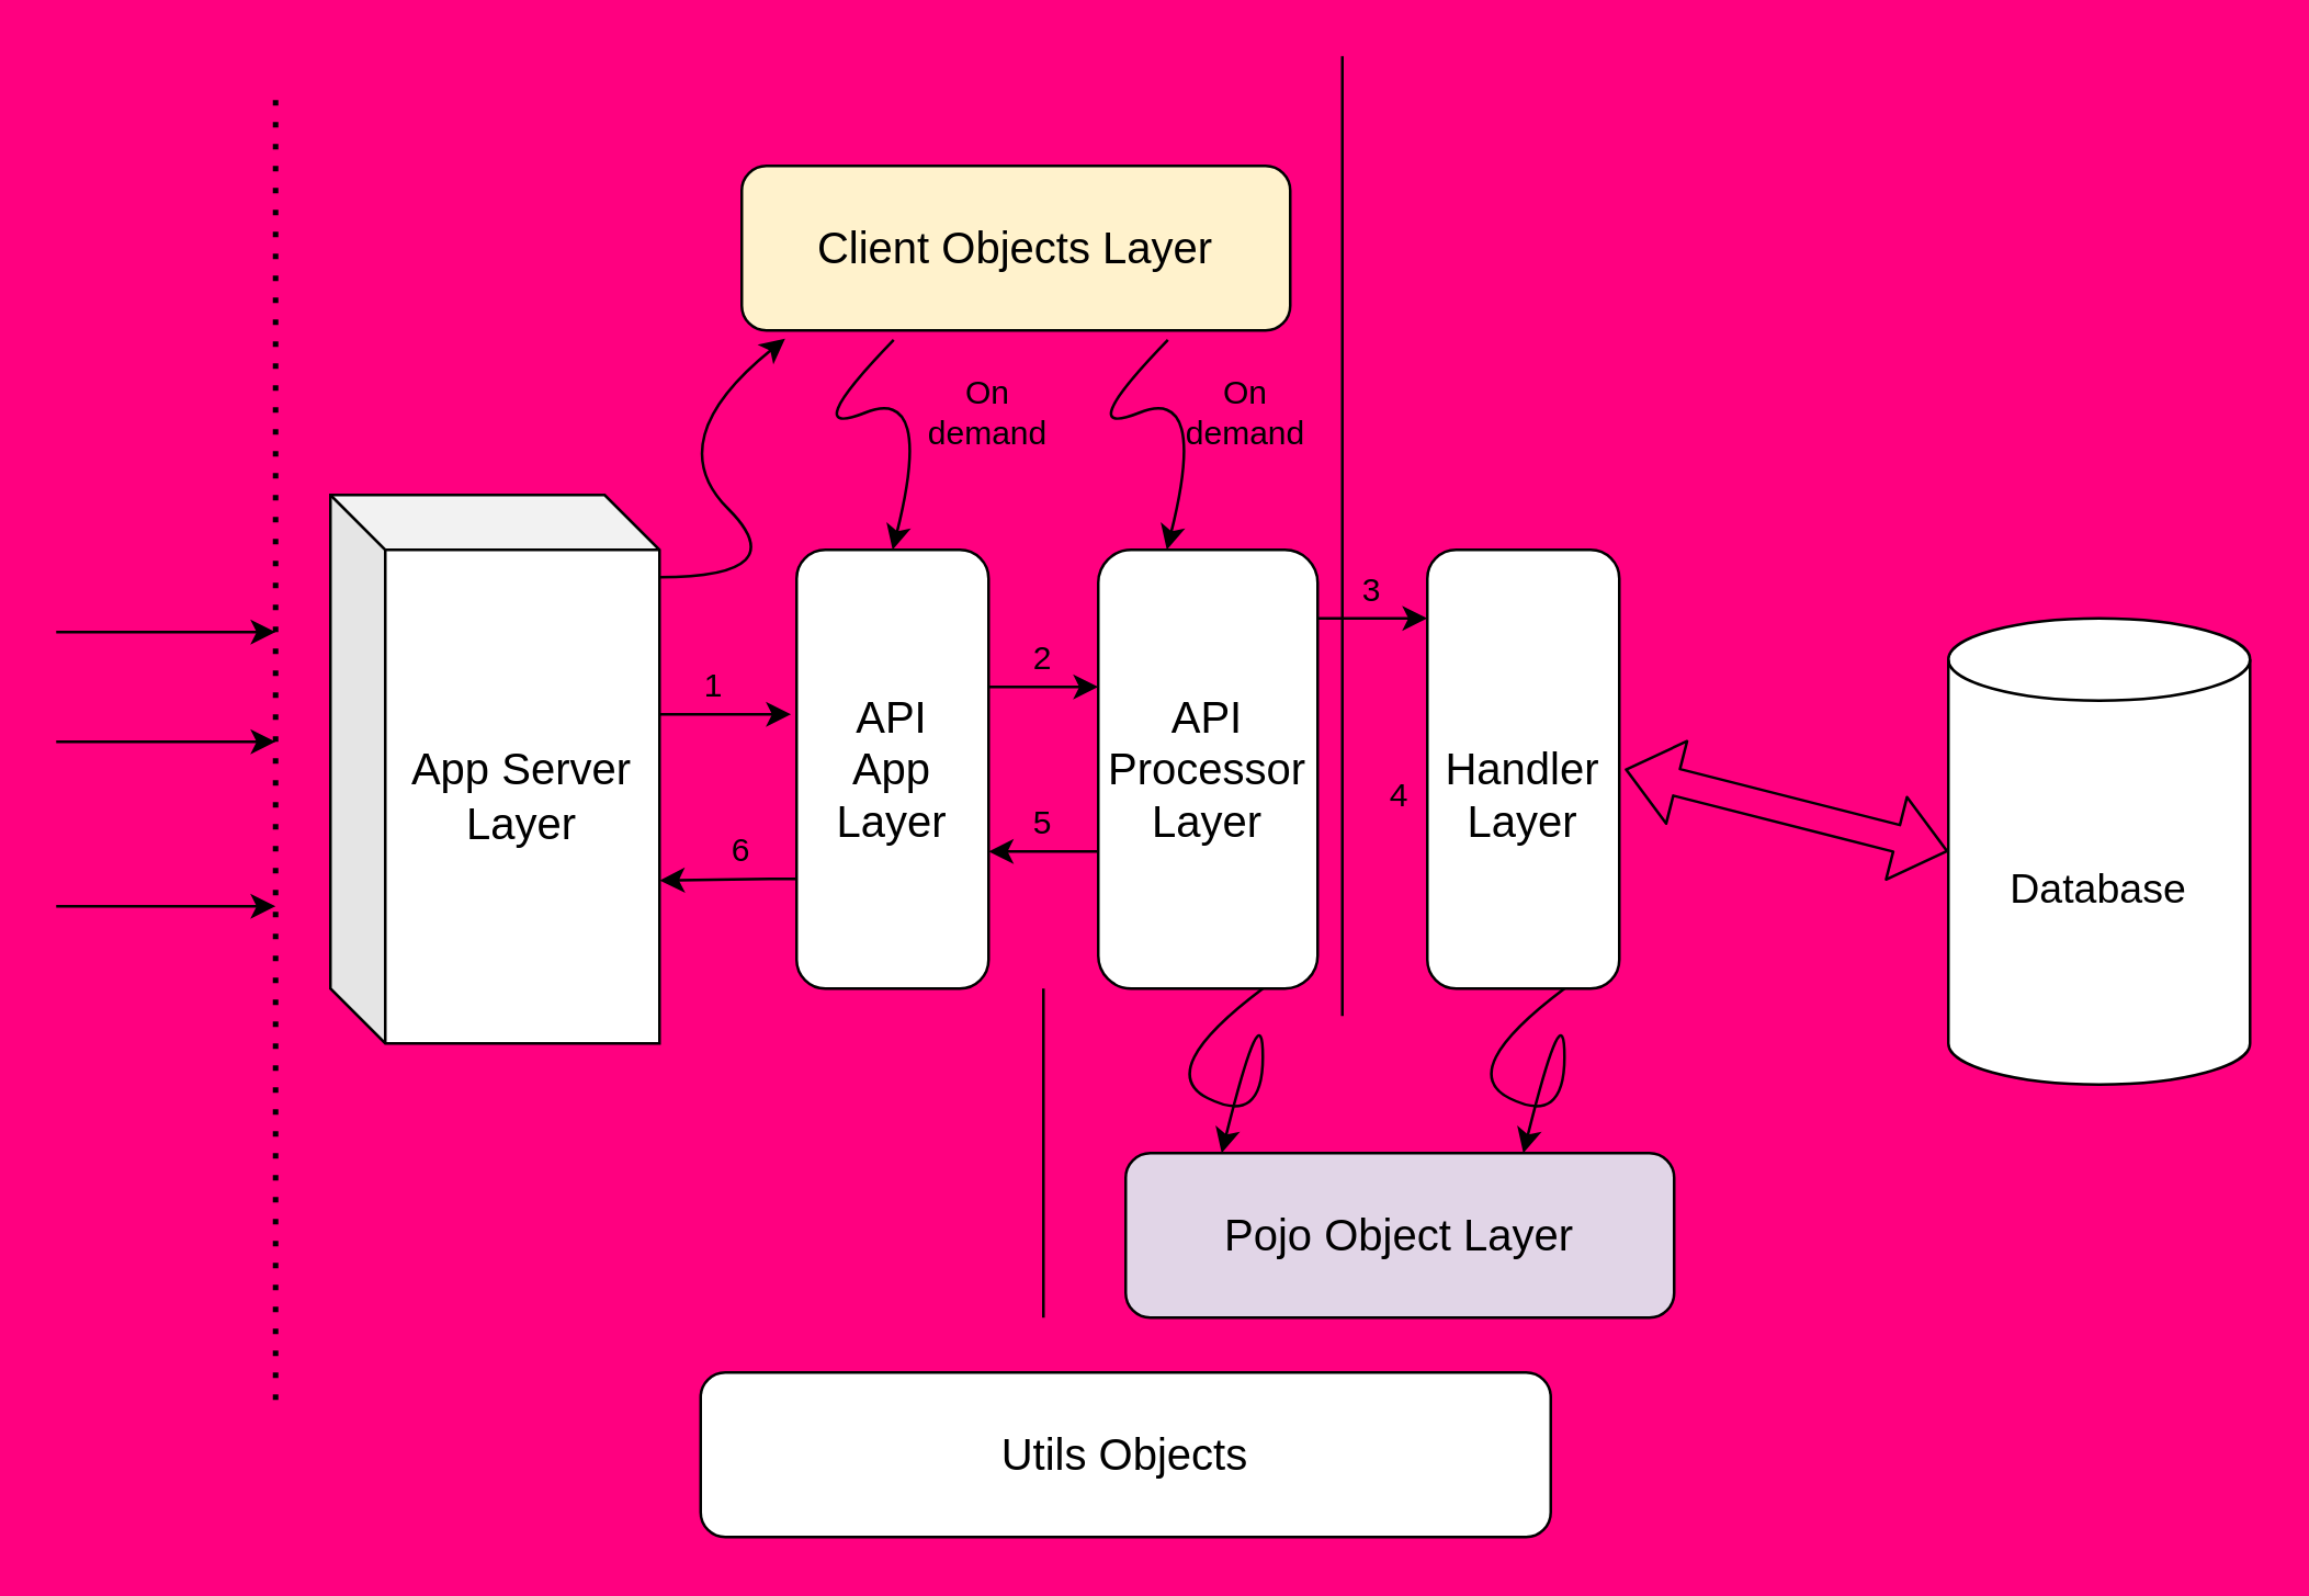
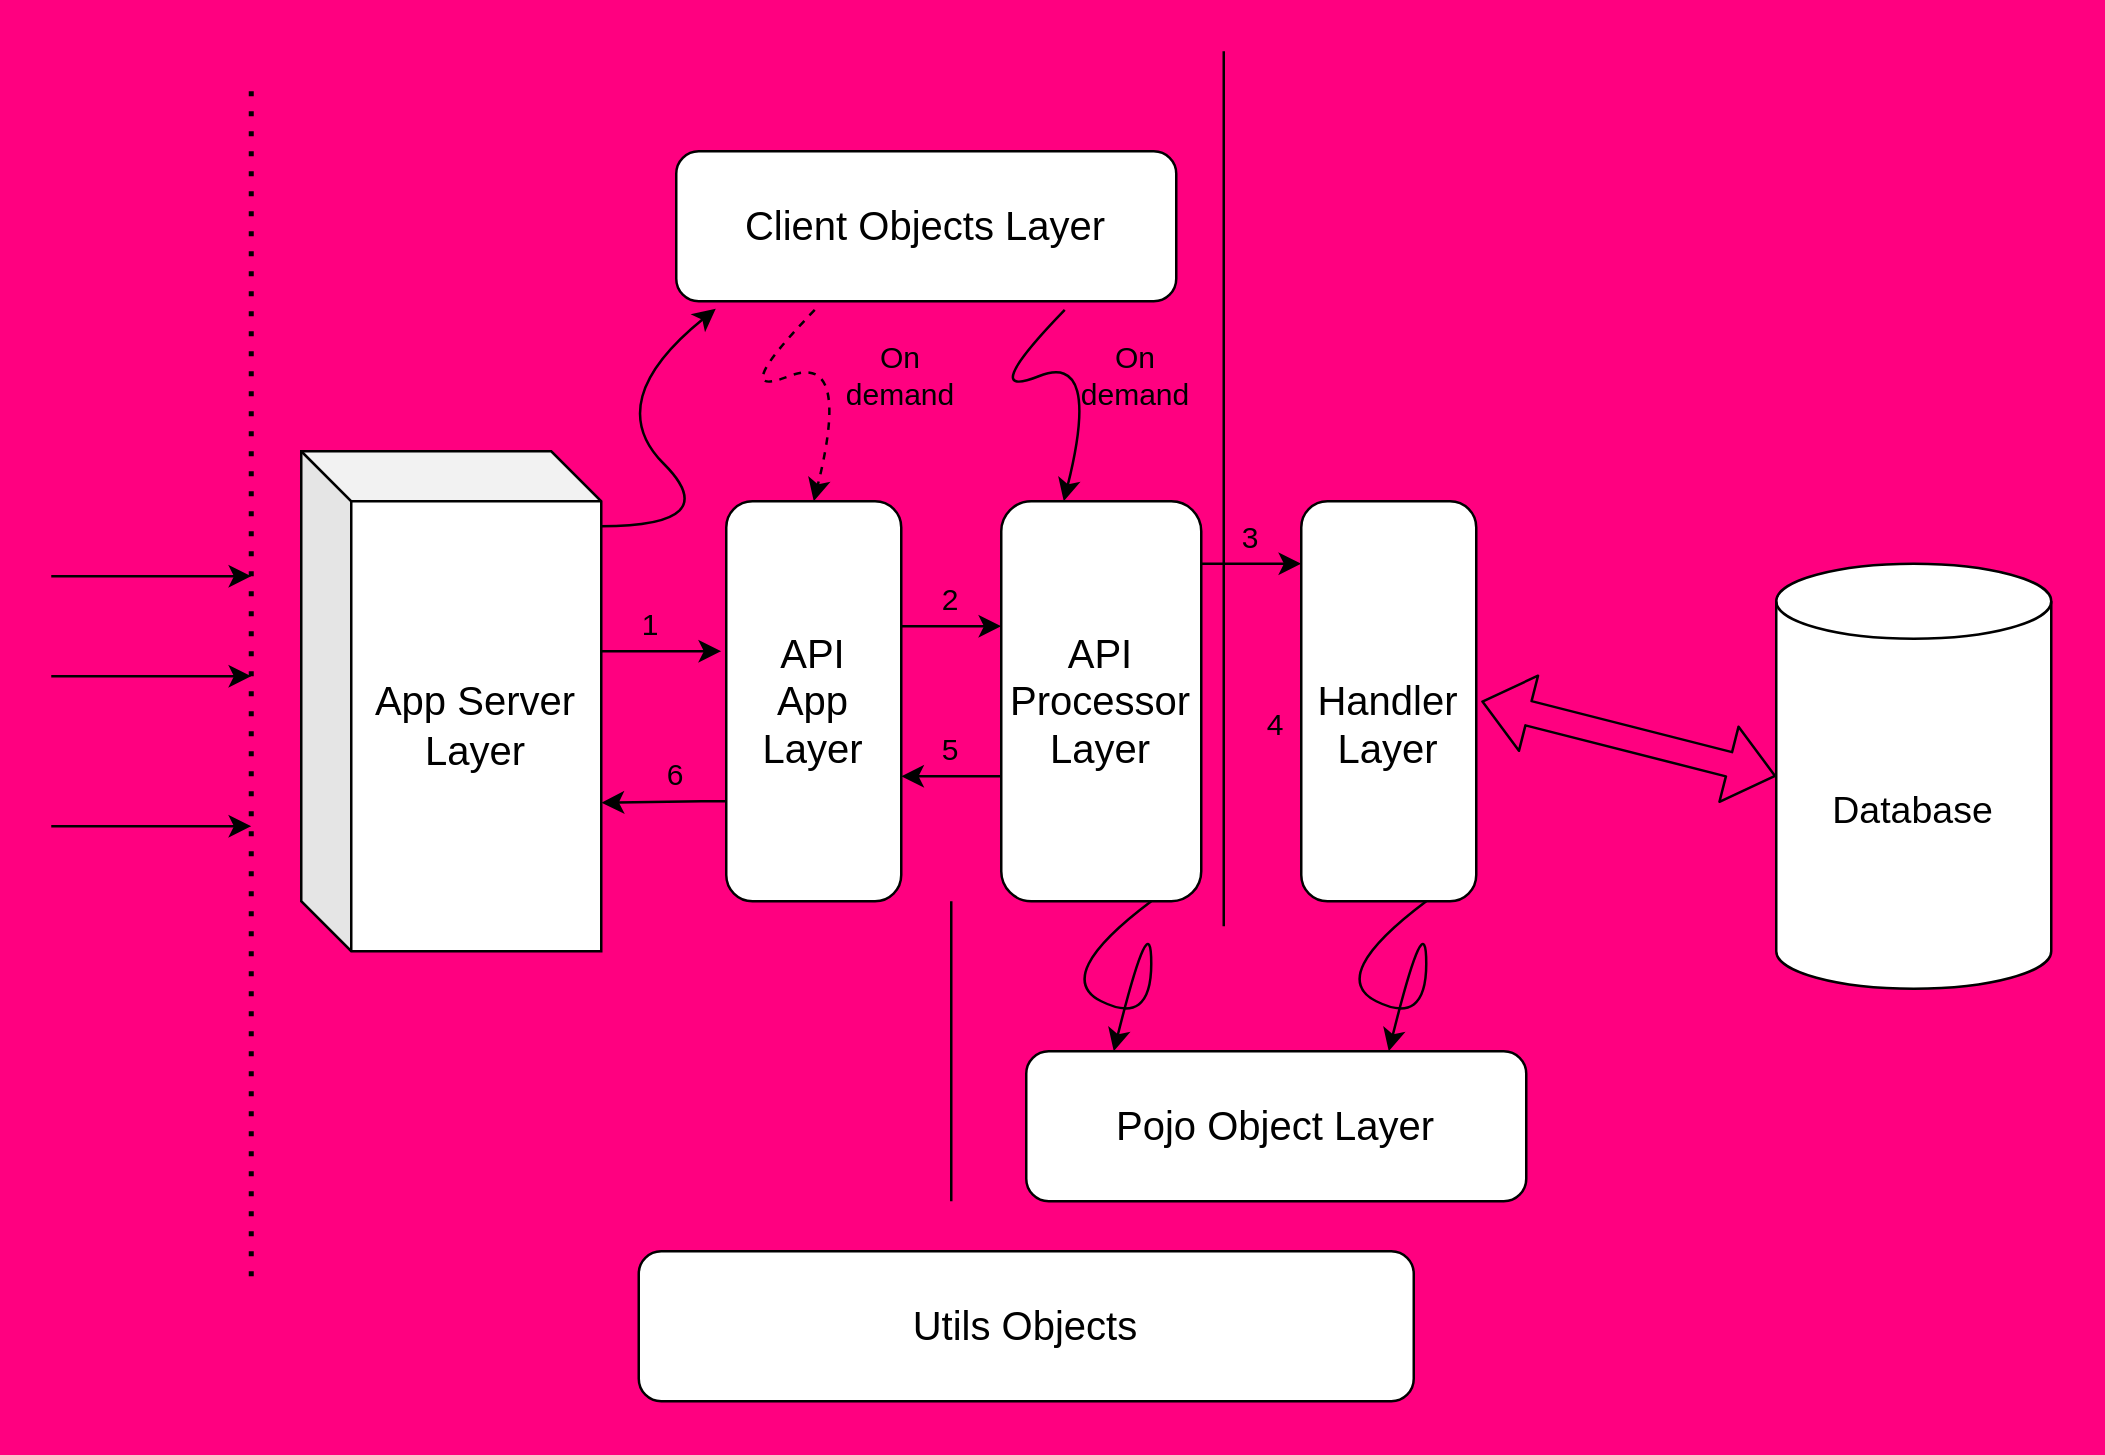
  <mxCell id="0" />
  <mxCell id="1" style="" parent="0" />
  <mxCell id="2" value="&lt;font style=&quot;font-size: 16px&quot;&gt;App Server Layer&lt;/font&gt;" style="shape=cube;whiteSpace=wrap;html=1;boundedLbl=1;backgroundOutline=1;darkOpacity=0.05;darkOpacity2=0.1;" parent="1" vertex="1"><mxGeometry x="120" y="180" width="120" height="200" as="geometry" /></mxCell>
  <mxCell id="3" value="" style="endArrow=none;dashed=1;html=1;dashPattern=1 3;strokeWidth=2;" parent="1" edge="1"><mxGeometry width="50" height="50" relative="1" as="geometry"><mxPoint x="100" y="510" as="sourcePoint" /><mxPoint x="100" y="30" as="targetPoint" /><Array as="points" /></mxGeometry></mxCell>
  <mxCell id="4" value="" style="endArrow=classic;html=1;" parent="1" edge="1"><mxGeometry width="50" height="50" relative="1" as="geometry"><mxPoint y="230" as="sourcePoint" x="20" /><mxPoint x="100" y="230" as="targetPoint" /><Array as="points"><mxPoint x="60" y="230" /></Array></mxGeometry></mxCell>
  <mxCell id="5" value="" style="endArrow=classic;html=1;" parent="1" edge="1"><mxGeometry width="50" height="50" relative="1" as="geometry"><mxPoint y="270" as="sourcePoint" x="20" /><mxPoint x="100" y="270" as="targetPoint" /><Array as="points"><mxPoint x="60" y="270" /></Array></mxGeometry></mxCell>
  <mxCell id="6" value="" style="endArrow=classic;html=1;" parent="1" edge="1"><mxGeometry width="50" height="50" relative="1" as="geometry"><mxPoint y="330" as="sourcePoint" x="20" /><mxPoint x="100" y="330" as="targetPoint" /><Array as="points"><mxPoint x="60" y="330" /></Array></mxGeometry></mxCell>
- <mxCell id="7" value="&lt;font style=&quot;font-size: 16px&quot;&gt;Client Objects Layer&lt;/font&gt;" style="rounded=1;whiteSpace=wrap;html=1;fillColor=#fff2cc;" parent="1" vertex="1"><mxGeometry x="270" y="60" width="200" height="60" as="geometry" /></mxCell>
+ <mxCell id="7" value="&lt;font style=&quot;font-size: 16px&quot;&gt;Client Objects Layer&lt;/font&gt;" style="rounded=1;whiteSpace=wrap;html=1;" parent="1" vertex="1"><mxGeometry x="270" y="60" width="200" height="60" as="geometry" /></mxCell>
  <mxCell id="8" value="&lt;font style=&quot;font-size: 16px&quot;&gt;API &lt;br&gt;App&lt;br&gt;Layer&lt;br&gt;&lt;/font&gt;" style="rounded=1;whiteSpace=wrap;html=1;" parent="1" vertex="1"><mxGeometry x="290" y="200" width="70" height="160" as="geometry" /></mxCell>
  <mxCell id="9" value="&lt;font style=&quot;font-size: 16px&quot;&gt;API &lt;br&gt;Processor&lt;br&gt;Layer&lt;br&gt;&lt;/font&gt;" style="rounded=1;whiteSpace=wrap;html=1;" parent="1" vertex="1"><mxGeometry x="400" y="200" width="80" height="160" as="geometry" /></mxCell>
  <mxCell id="10" value="&lt;font style=&quot;font-size: 16px&quot;&gt;&lt;br&gt;Handler&lt;br&gt;Layer&lt;br&gt;&lt;/font&gt;" style="rounded=1;whiteSpace=wrap;html=1;" parent="1" vertex="1"><mxGeometry x="520" y="200" width="70" height="160" as="geometry" /></mxCell>
  <mxCell id="11" value="" style="endArrow=none;html=1;" parent="1" edge="1"><mxGeometry width="50" height="50" relative="1" as="geometry"><mxPoint x="489" y="370" as="sourcePoint" /><mxPoint x="489" y="20" as="targetPoint" /></mxGeometry></mxCell>
- <mxCell id="12" value="&lt;font style=&quot;font-size: 16px&quot;&gt;Pojo Object Layer&lt;/font&gt;" style="rounded=1;whiteSpace=wrap;html=1;fillColor=#e1d5e7;" parent="1" vertex="1"><mxGeometry x="410" y="420" width="200" height="60" as="geometry" /></mxCell>
+ <mxCell id="12" value="&lt;font style=&quot;font-size: 16px&quot;&gt;Pojo Object Layer&lt;/font&gt;" style="rounded=1;whiteSpace=wrap;html=1;" parent="1" vertex="1"><mxGeometry x="410" y="420" width="200" height="60" as="geometry" /></mxCell>
  <mxCell id="13" value="" style="endArrow=none;html=1;" parent="1" edge="1"><mxGeometry width="50" height="50" relative="1" as="geometry"><mxPoint x="380" y="480" as="sourcePoint" /><mxPoint x="380" y="360" as="targetPoint" /></mxGeometry></mxCell>
  <mxCell id="14" value="&lt;font style=&quot;font-size: 15px&quot;&gt;Database&lt;/font&gt;" style="shape=cylinder3;whiteSpace=wrap;html=1;boundedLbl=1;backgroundOutline=1;size=15;" parent="1" vertex="1"><mxGeometry x="710" y="225" width="110" height="170" as="geometry" /></mxCell>
  <mxCell id="15" value="" style="shape=flexArrow;endArrow=classic;startArrow=classic;html=1;entryX=0;entryY=0.5;entryDx=0;entryDy=0;entryPerimeter=0;" parent="1" target="14" edge="1"><mxGeometry width="50" height="50" relative="1" as="geometry"><mxPoint x="592" y="280" as="sourcePoint" /><mxPoint x="670" y="260" as="targetPoint" /></mxGeometry></mxCell>
  <mxCell id="16" value="&lt;font style=&quot;font-size: 16px&quot;&gt;Utils Objects&lt;/font&gt;" style="rounded=1;whiteSpace=wrap;html=1;" parent="1" vertex="1"><mxGeometry x="255" y="500" width="310" height="60" as="geometry" /></mxCell>
  <mxCell id="17" value="" style="endArrow=classic;html=1;entryX=-0.029;entryY=0.375;entryDx=0;entryDy=0;entryPerimeter=0;" parent="1" target="8" edge="1"><mxGeometry width="50" height="50" relative="1" as="geometry"><mxPoint x="240" y="260" as="sourcePoint" /><mxPoint x="290" y="210" as="targetPoint" /></mxGeometry></mxCell>
  <mxCell id="18" value="" style="endArrow=classic;html=1;" parent="1" edge="1"><mxGeometry width="50" height="50" relative="1" as="geometry"><mxPoint x="360" y="250" as="sourcePoint" /><mxPoint x="400" y="250" as="targetPoint" /></mxGeometry></mxCell>
  <mxCell id="19" value="" style="endArrow=classic;html=1;" parent="1" edge="1"><mxGeometry width="50" height="50" relative="1" as="geometry"><mxPoint x="480" y="225" as="sourcePoint" /><mxPoint x="520" y="225" as="targetPoint" /></mxGeometry></mxCell>
  <mxCell id="20" value="1" style="text;html=1;strokeColor=none;fillColor=none;align=center;verticalAlign=middle;whiteSpace=wrap;rounded=0;" parent="1" vertex="1"><mxGeometry x="240" y="240" width="40" height="20" as="geometry" /></mxCell>
  <mxCell id="21" value="2" style="text;html=1;strokeColor=none;fillColor=none;align=center;verticalAlign=middle;whiteSpace=wrap;rounded=0;" parent="1" vertex="1"><mxGeometry x="360" y="230" width="40" height="20" as="geometry" /></mxCell>
  <mxCell id="22" value="3" style="text;html=1;strokeColor=none;fillColor=none;align=center;verticalAlign=middle;whiteSpace=wrap;rounded=0;" parent="1" vertex="1"><mxGeometry x="480" y="205" width="40" height="20" as="geometry" /></mxCell>
  <mxCell id="23" value="4" style="text;html=1;strokeColor=none;fillColor=none;align=center;verticalAlign=middle;whiteSpace=wrap;rounded=0;" parent="1" vertex="1"><mxGeometry x="490" y="280" width="40" height="20" as="geometry" /></mxCell>
  <mxCell id="24" value="" style="edgeStyle=orthogonalEdgeStyle;rounded=0;orthogonalLoop=1;jettySize=auto;html=1;" parent="1" edge="1"><mxGeometry relative="1" as="geometry"><mxPoint x="400" y="310" as="sourcePoint" /><mxPoint x="360" y="310" as="targetPoint" /><Array as="points"><mxPoint x="390" y="310" /><mxPoint x="390" y="310" /></Array></mxGeometry></mxCell>
  <mxCell id="25" value="" style="edgeStyle=orthogonalEdgeStyle;rounded=0;orthogonalLoop=1;jettySize=auto;html=1;entryX=1.001;entryY=0.703;entryDx=0;entryDy=0;entryPerimeter=0;" parent="1" target="2" edge="1"><mxGeometry relative="1" as="geometry"><mxPoint x="290" y="320" as="sourcePoint" /><mxPoint x="250" y="320" as="targetPoint" /><Array as="points"><mxPoint x="280" y="320" /></Array></mxGeometry></mxCell>
  <mxCell id="26" value="5" style="text;html=1;strokeColor=none;fillColor=none;align=center;verticalAlign=middle;whiteSpace=wrap;rounded=0;" parent="1" vertex="1"><mxGeometry x="360" y="290" width="40" height="20" as="geometry" /></mxCell>
  <mxCell id="27" value="6" style="text;html=1;strokeColor=none;fillColor=none;align=center;verticalAlign=middle;whiteSpace=wrap;rounded=0;" parent="1" vertex="1"><mxGeometry x="250" y="300" width="40" height="20" as="geometry" /></mxCell>
  <mxCell id="28" value="" style="curved=1;endArrow=classic;html=1;entryX=0.079;entryY=1.05;entryDx=0;entryDy=0;entryPerimeter=0;" parent="1" target="7" edge="1"><mxGeometry width="50" height="50" relative="1" as="geometry"><mxPoint x="240" y="210" as="sourcePoint" /><mxPoint x="290" y="160" as="targetPoint" /><Array as="points"><mxPoint x="290" y="210" /><mxPoint x="240" y="160" /></Array></mxGeometry></mxCell>
- <mxCell id="29" value="" style="curved=1;endArrow=classic;html=1;exitX=0.277;exitY=1.058;exitDx=0;exitDy=0;exitPerimeter=0;entryX=0.5;entryY=0;entryDx=0;entryDy=0;" parent="1" source="7" target="8" edge="1"><mxGeometry width="50" height="50" relative="1" as="geometry"><mxPoint x="320" y="180" as="sourcePoint" /><mxPoint x="325" y="190" as="targetPoint" /><Array as="points"><mxPoint x="290" y="160" /><mxPoint x="340" y="140" /></Array></mxGeometry></mxCell>
+ <mxCell id="29" value="" style="curved=1;endArrow=classic;html=1;exitX=0.277;exitY=1.058;exitDx=0;exitDy=0;exitPerimeter=0;entryX=0.5;entryY=0;entryDx=0;entryDy=0;dashed=1;" parent="1" source="7" target="8" edge="1"><mxGeometry width="50" height="50" relative="1" as="geometry"><mxPoint x="320" y="180" as="sourcePoint" /><mxPoint x="325" y="190" as="targetPoint" /><Array as="points"><mxPoint x="290" y="160" /><mxPoint x="340" y="140" /></Array></mxGeometry></mxCell>
  <mxCell id="30" value="" style="curved=1;endArrow=classic;html=1;exitX=0.277;exitY=1.058;exitDx=0;exitDy=0;exitPerimeter=0;entryX=0.5;entryY=0;entryDx=0;entryDy=0;" parent="1" edge="1"><mxGeometry width="50" height="50" relative="1" as="geometry"><mxPoint x="425.4" y="123.48" as="sourcePoint" /><mxPoint x="425" y="200" as="targetPoint" /><Array as="points"><mxPoint x="390" y="160" /><mxPoint x="440" y="140" /></Array></mxGeometry></mxCell>
  <mxCell id="31" value="On demand" style="text;html=1;strokeColor=none;fillColor=none;align=center;verticalAlign=middle;whiteSpace=wrap;rounded=0;" parent="1" vertex="1"><mxGeometry x="434" y="140" width="40" height="20" as="geometry" /></mxCell>
  <mxCell id="32" value="On demand" style="text;html=1;strokeColor=none;fillColor=none;align=center;verticalAlign=middle;whiteSpace=wrap;rounded=0;" parent="1" vertex="1"><mxGeometry x="340" y="140" width="40" height="20" as="geometry" /></mxCell>
  <mxCell id="33" value="" style="curved=1;endArrow=classic;html=1;entryX=0.5;entryY=0;entryDx=0;entryDy=0;" parent="1" edge="1"><mxGeometry width="50" height="50" relative="1" as="geometry"><mxPoint x="570" y="360" as="sourcePoint" /><mxPoint x="555" y="420" as="targetPoint" /><Array as="points"><mxPoint x="530" y="390" /><mxPoint x="570" y="410" /><mxPoint x="570" y="360" /></Array></mxGeometry></mxCell>
  <mxCell id="34" value="" style="curved=1;endArrow=classic;html=1;entryX=0.5;entryY=0;entryDx=0;entryDy=0;" parent="1" edge="1"><mxGeometry width="50" height="50" relative="1" as="geometry"><mxPoint x="460" y="360" as="sourcePoint" /><mxPoint x="445" y="420" as="targetPoint" /><Array as="points"><mxPoint x="420" y="390" /><mxPoint x="460" y="410" /><mxPoint x="460" y="360" /></Array></mxGeometry></mxCell>
  <mxCell id="35" value="Untitled Layer" parent="0" />
